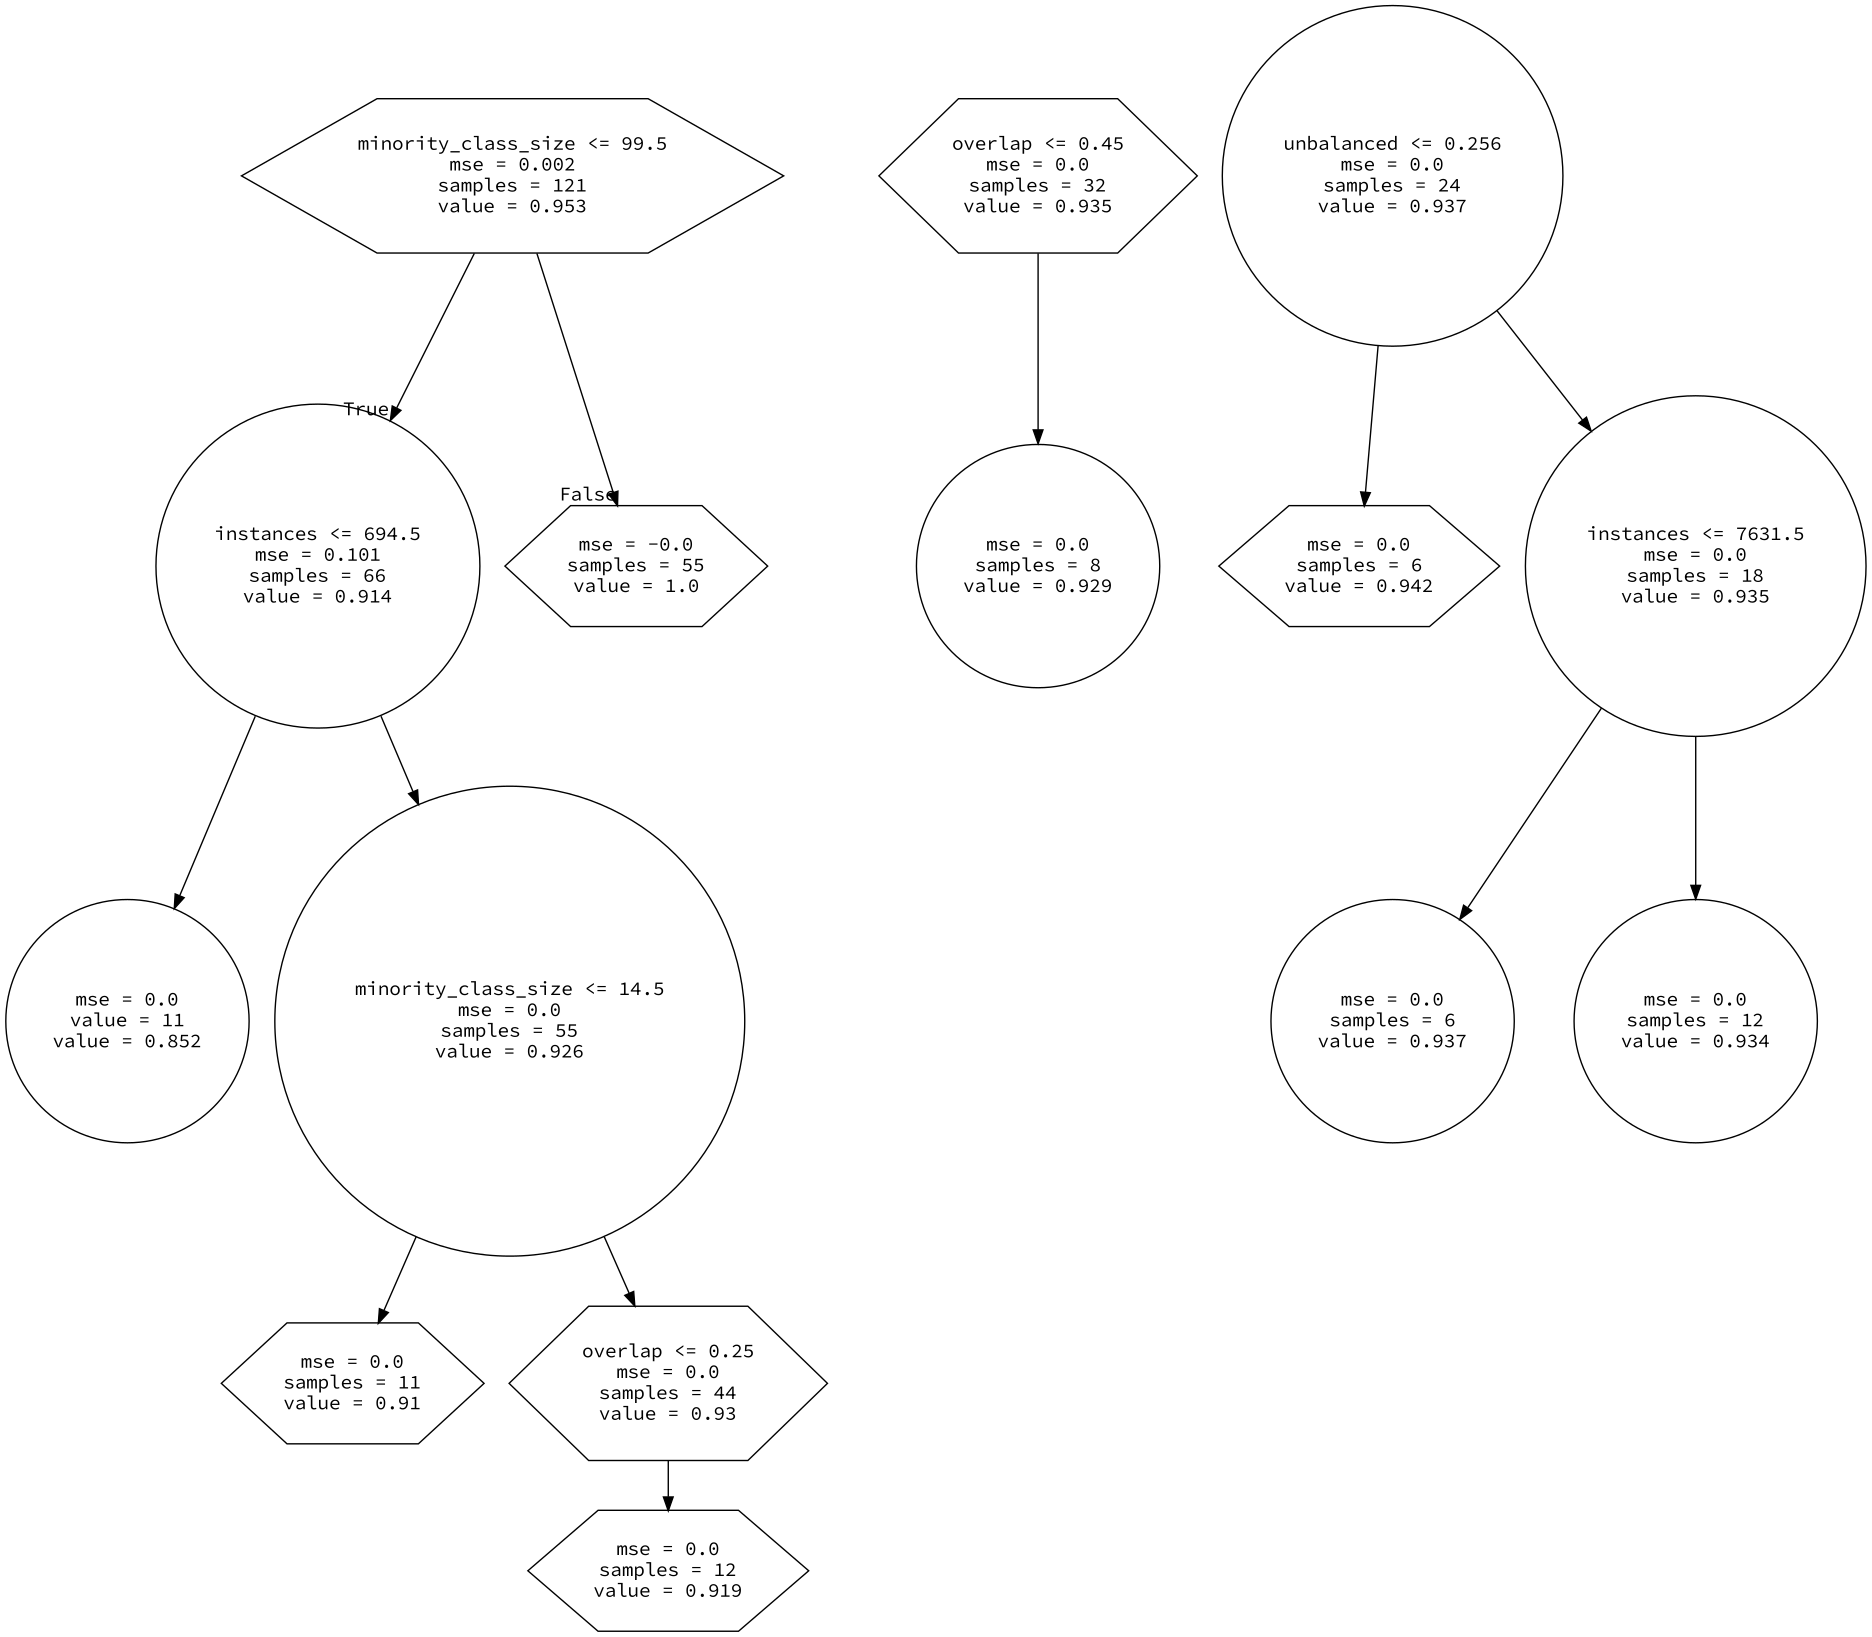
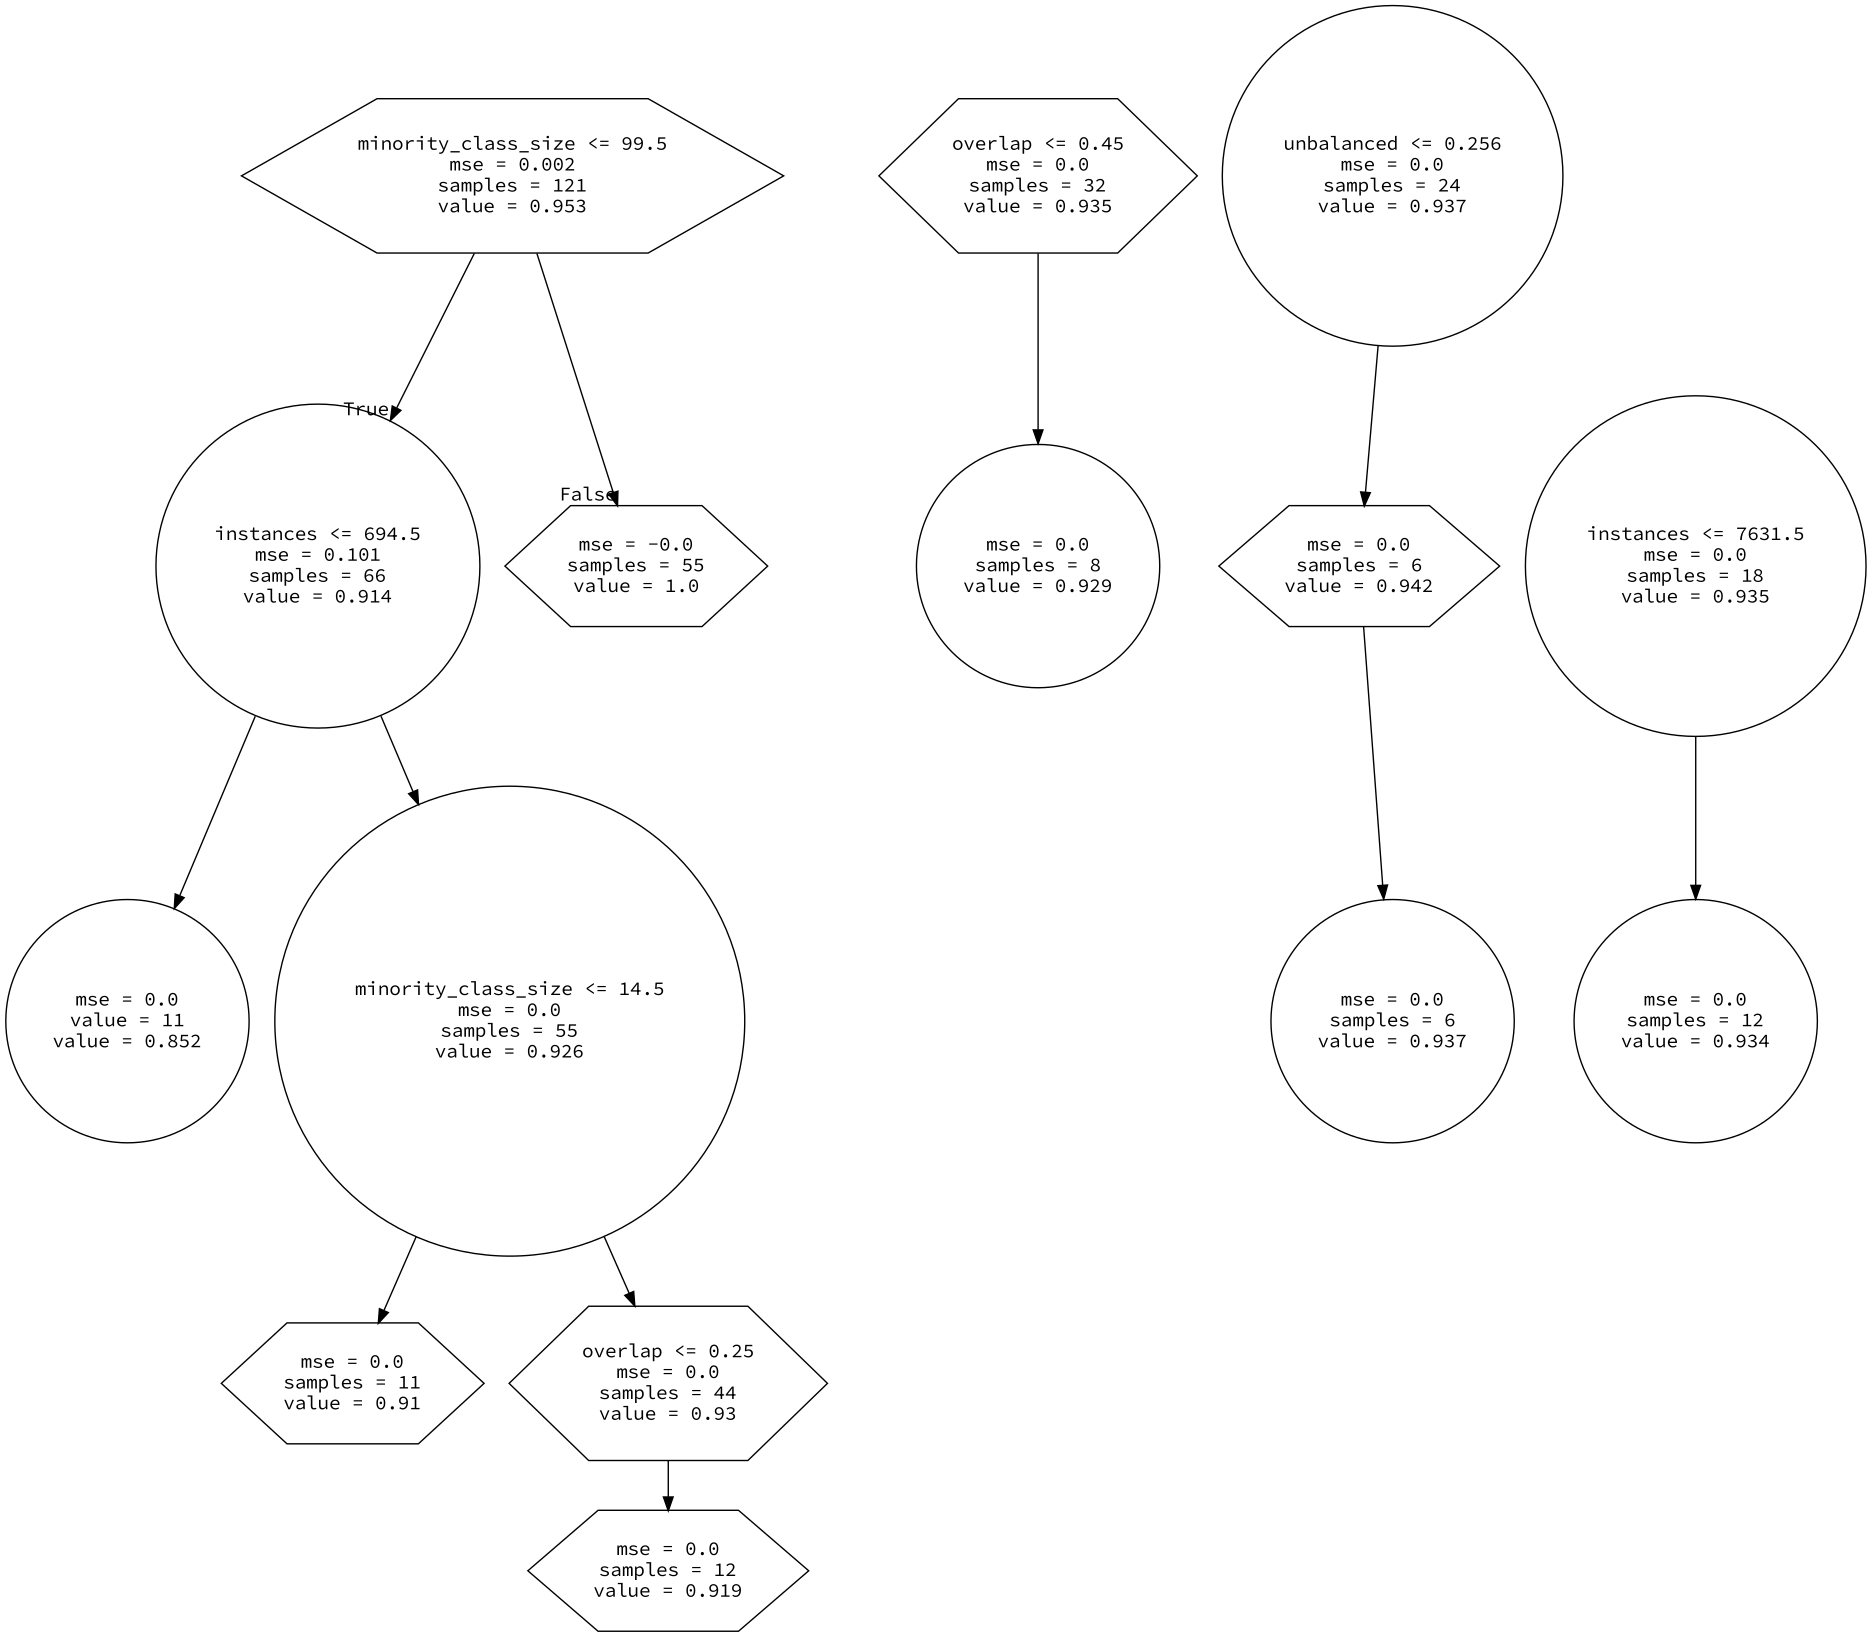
  digraph {
    fontname="Source Code Pro"
    node [fontname="Source Code Pro" shape=circle]
    edge [fontname="Source Code Pro"]
    n1 [label="minority_class_size <= 99.5\nmse = 0.002\nsamples = 121\nvalue = 0.953" shape=hexagon]
    n2 [label="instances <= 694.5\nmse = 0.101\nsamples = 66\nvalue = 0.914"]
    n3 [label="mse = -0.0\nsamples = 55\nvalue = 1.0" shape=hexagon]
    n4 [label="mse = 0.0\nvalue = 11\nvalue = 0.852"]
    n5 [label="minority_class_size <= 14.5\nmse = 0.0\nsamples = 55\nvalue = 0.926"]
    n6 [label="mse = 0.0\nsamples = 11\nvalue = 0.91" shape=hexagon]
    n7 [label="overlap <= 0.25\nmse = 0.0\nsamples = 44\nvalue = 0.93" shape=hexagon]
    n8 [label="mse = 0.0\nsamples = 12\nvalue = 0.919" shape=hexagon]
    n9 [label="overlap <= 0.45\nmse = 0.0\nsamples = 32\nvalue = 0.935" shape=hexagon]
    n10 [label="mse = 0.0\nsamples = 8\nvalue = 0.929"]
    n11 [label="unbalanced <= 0.256\nmse = 0.0\nsamples = 24\nvalue = 0.937"]
    n12 [label="mse = 0.0\nsamples = 6\nvalue = 0.942" shape=hexagon]
    n13 [label="instances <= 7631.5\nmse = 0.0\nsamples = 18\nvalue = 0.935"]
    n14 [label="mse = 0.0\nsamples = 12\nvalue = 0.934"]
    n15 [label="mse = 0.0\nsamples = 6\nvalue = 0.937"]
    n1 -> n2 [headlabel=True labelangle=45 labeldistance=2.5]
    n1 -> n3 [headlabel=False labelangle=-45 labeldistance=2.5]
    n2 -> n4
    n2 -> n5
    n5 -> n6
    n5 -> n7
    n7 -> n8
    n9 -> n10
    n11 -> n12
-   n11 -> n13
    n13 -> n14
-   n13 -> n15
+   n12 -> n15
  }
